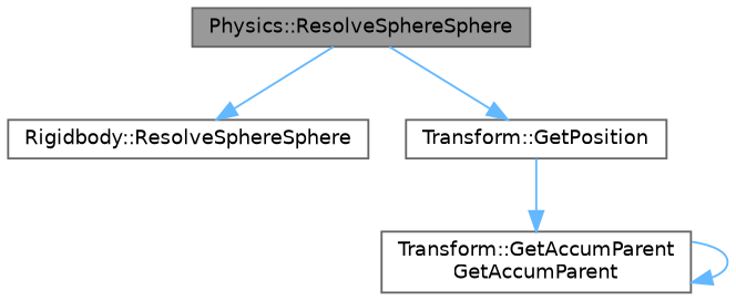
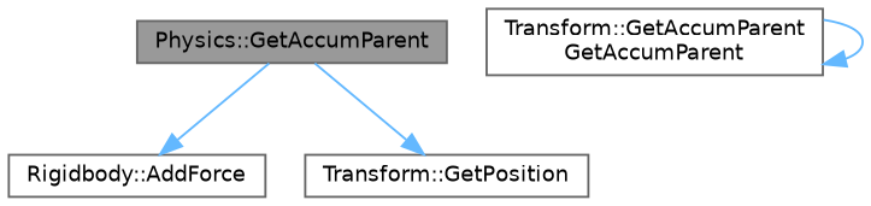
  digraph {
    rankdir=TB
    node [color=grey40 fillcolor=white fontname=Helvetica fontsize=10 shape=box style=filled]
    edge [color=steelblue1 fontname=Helvetica fontsize=10 labelfontname=Helvetica labelfontsize=10 style=solid]
-   n1 [color=gray40 fillcolor=grey60 fontcolor=black height=0.2 label="Physics::ResolveSphereSphere" width=0.4]
-   n2 [height=0.2 label="Rigidbody::ResolveSphereSphere" width=0.4]
+   n1 [color=gray40 fillcolor=grey60 fontcolor=black height=0.2 label="Physics::GetAccumParent" width=0.4]
+   n2 [height=0.2 label="Rigidbody::AddForce" width=0.4]
    n3 [height=0.2 label="Transform::GetPosition" width=0.4]
    n4 [height=0.2 label="Transform::GetAccumParent\lGetAccumParent" width=0.4]
    n1 -> n2
    n1 -> n3
-   n3 -> n4
    n4 -> n4
  }
